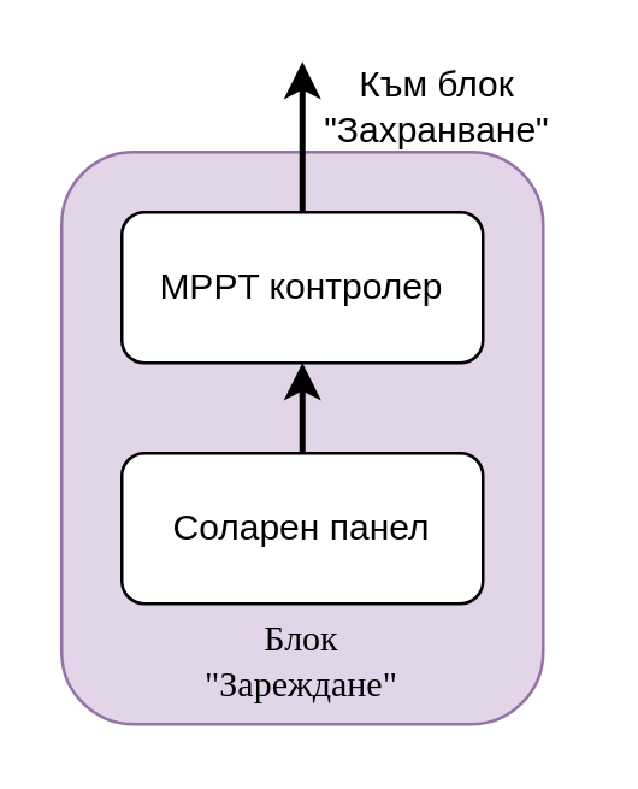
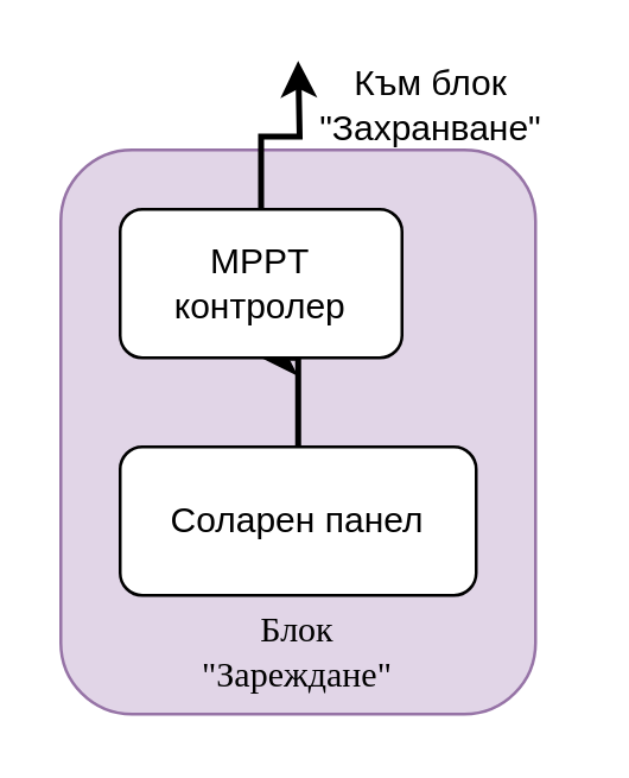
  <mxCell id="0" />
  <mxCell id="1" parent="0" />
  <mxCell id="2" value="Блок&lt;br&gt;&quot;Зареждане&quot;" style="rounded=1;whiteSpace=wrap;html=1;fillColor=#E1D5E7;strokeColor=#9673A6;fontFamily=Tahoma;fontStyle=0;verticalAlign=bottom;align=center;spacingBottom=4;" vertex="1" parent="1"><mxGeometry x="20" y="50" width="160" height="190" as="geometry" /></mxCell>
  <mxCell id="3" style="edgeStyle=orthogonalEdgeStyle;rounded=0;orthogonalLoop=1;jettySize=auto;html=1;entryX=0.5;entryY=1;entryDx=0;entryDy=0;strokeWidth=2;" edge="1" parent="1" source="4" target="6"><mxGeometry relative="1" as="geometry"><Array as="points"><mxPoint x="100" y="140" /><mxPoint x="100" y="140" /></Array></mxGeometry></mxCell>
  <mxCell id="4" value="Соларен панел&lt;span style=&quot;color: rgba(0 , 0 , 0 , 0) ; font-family: monospace ; font-size: 0px ; white-space: nowrap&quot;&gt;%3CmxGraphModel%3E%3Croot%3E%3CmxCell%20id%3D%220%22%2F%3E%3CmxCell%20id%3D%221%22%20parent%3D%220%22%2F%3E%3CmxCell%20id%3D%222%22%20value%3D%22%D0%90%D0%BA%D1%83%D0%BC%D1%83%D0%BB%D0%B0%D1%82%D0%BE%D1%80%D0%BD%D0%B0%20%D0%B1%D0%B0%D1%82%D0%B5%D1%80%D0%B8%D1%8F%20(12V)%22%20style%3D%22rounded%3D1%3BwhiteSpace%3Dwrap%3Bhtml%3D1%3B%22%20vertex%3D%221%22%20parent%3D%221%22%3E%3CmxGeometry%20x%3D%22310%22%20y%3D%22270%22%20width%3D%22120%22%20height%3D%2250%22%20as%3D%22geometry%22%2F%3E%3C%2FmxCell%3E%3C%2Froot%3E%3C%2FmxGraphModel%3E&lt;/span&gt;" style="rounded=1;whiteSpace=wrap;html=1;" vertex="1" parent="1"><mxGeometry x="40" y="150" width="120" height="50" as="geometry" /></mxCell>
  <mxCell id="5" style="edgeStyle=orthogonalEdgeStyle;rounded=0;orthogonalLoop=1;jettySize=auto;html=1;strokeWidth=2;" edge="1" parent="1" source="6"><mxGeometry relative="1" as="geometry"><mxPoint x="100" y="20" as="targetPoint" /></mxGeometry></mxCell>
- <mxCell id="6" value="MPPT контролер" style="rounded=1;whiteSpace=wrap;html=1;" vertex="1" parent="1"><mxGeometry x="40" y="70" width="120" height="50" as="geometry" /></mxCell>
+ <mxCell id="6" value="MPPT контролер" style="rounded=1;whiteSpace=wrap;html=1;" vertex="1" parent="1"><mxGeometry x="40" y="70" width="95" height="50" as="geometry" /></mxCell>
  <mxCell id="7" value="Към блок &quot;Захранване&quot;" style="text;html=1;strokeColor=none;fillColor=none;align=center;verticalAlign=middle;whiteSpace=wrap;rounded=0;fontColor=#000000;" vertex="1" parent="1"><mxGeometry x="100" y="20" width="90" height="30" as="geometry" /></mxCell>
